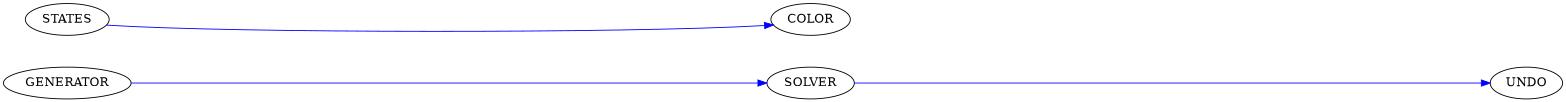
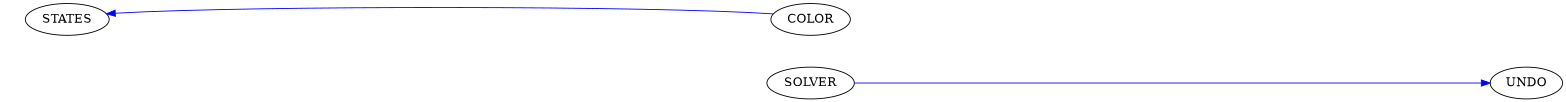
  digraph {
    compound=true
    nodesep=0.5
    rankdir=LR
    ranksep=10
    edge [color=blue]
-   GENERATOR
    SOLVER
    UNDO
    STATES
    COLOR
-   GENERATOR -> SOLVER
    SOLVER -> UNDO
-   STATES -> COLOR
+   COLOR -> STATES
  }
